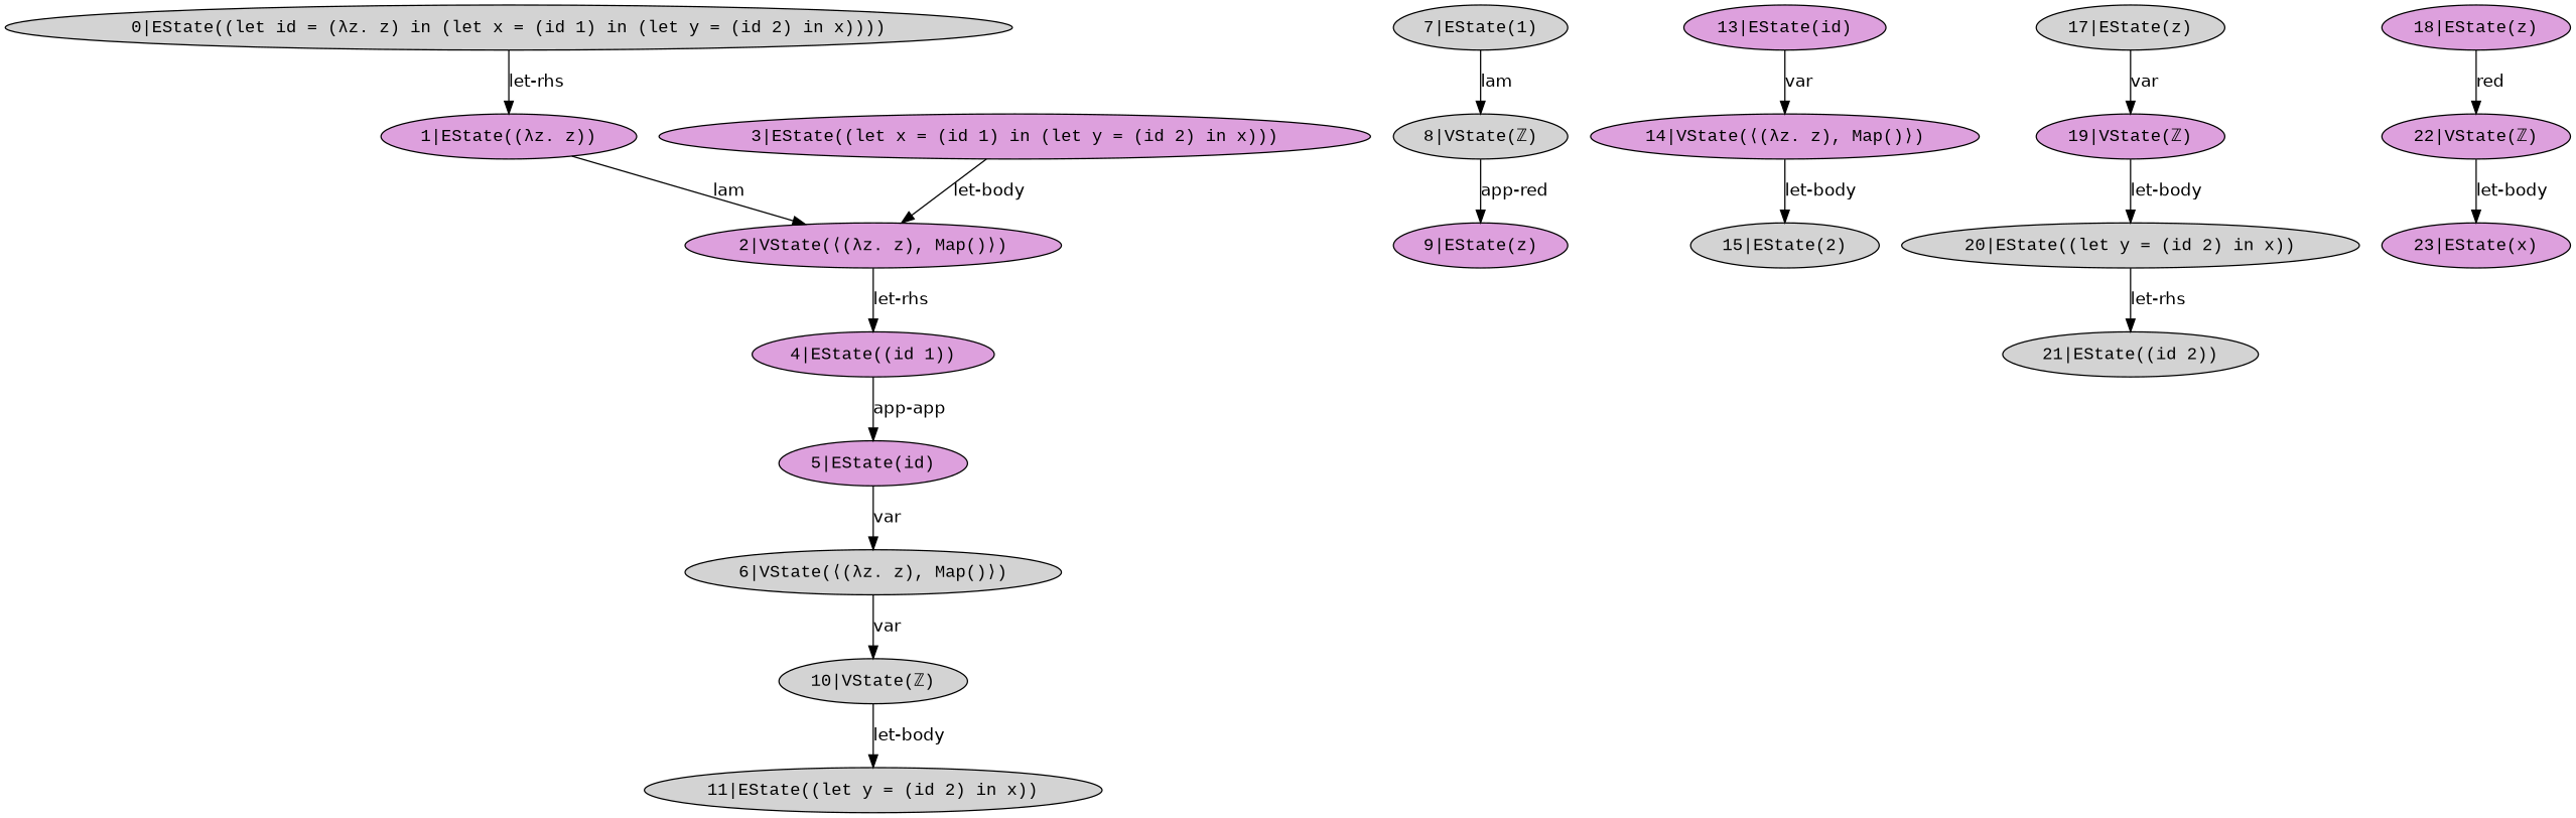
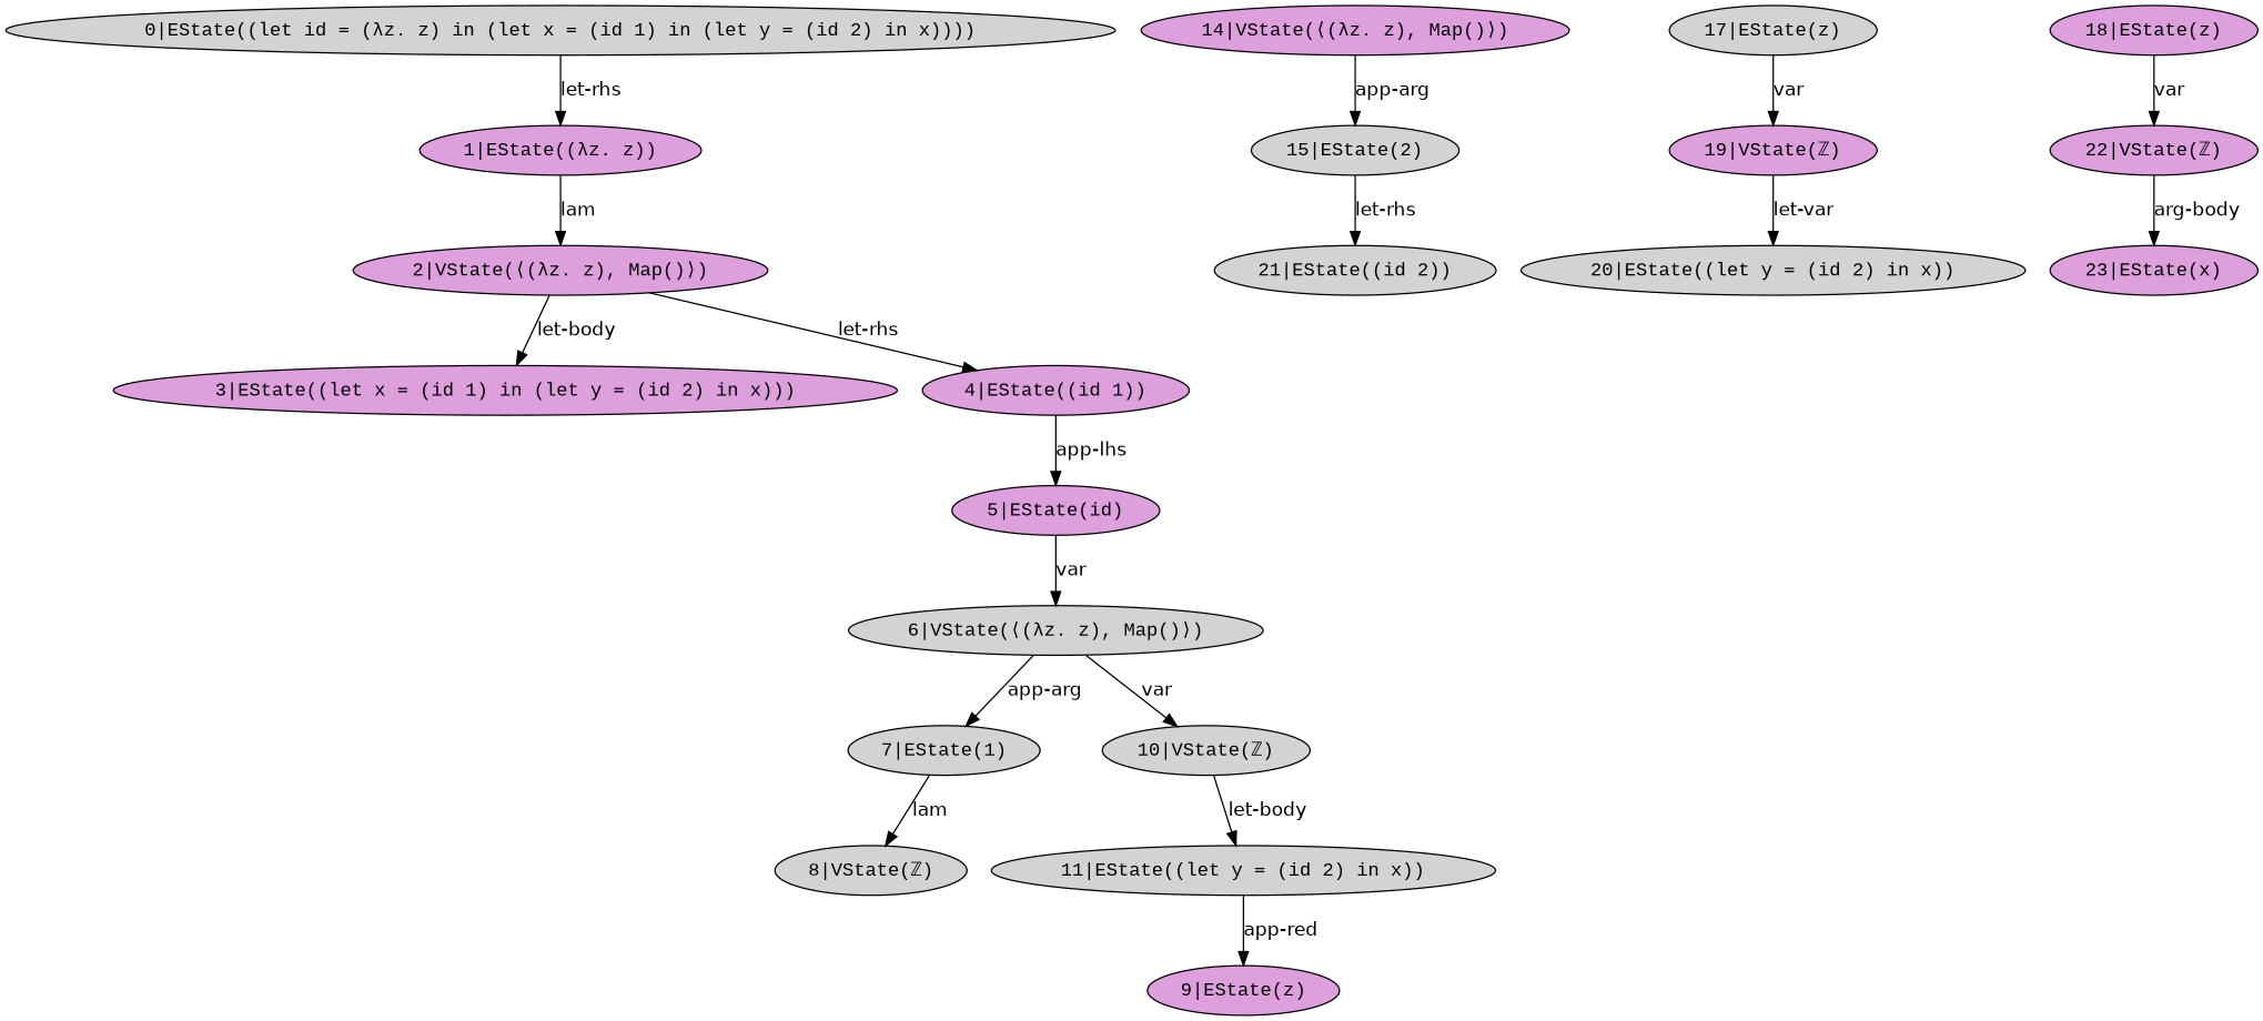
  digraph {
    node [fillcolor=plum fontname="Courier New" style=filled]
    edge [fontname=helvetica]
    n1 [fillcolor=lightgrey label="0|EState((let id = (λz. z) in (let x = (id 1) in (let y = (id 2) in x))))"]
    n2 [label="1|EState((λz. z))"]
    n3 [label="2|VState(⟨(λz. z), Map()⟩)"]
    n4 [label="3|EState((let x = (id 1) in (let y = (id 2) in x)))"]
    n5 [label="4|EState((id 1))"]
    n6 [label="5|EState(id)"]
    n7 [fillcolor=lightgrey label="6|VState(⟨(λz. z), Map()⟩)"]
    n8 [fillcolor=lightgrey label="7|EState(1)"]
    n9 [fillcolor=lightgrey label="10|VState(ℤ)"]
    n10 [fillcolor=lightgrey label="8|VState(ℤ)"]
    n11 [label="9|EState(z)"]
    n12 [fillcolor=lightgrey label="11|EState((let y = (id 2) in x))"]
-   n13 [label="13|EState(id)"]
    n14 [label="14|VState(⟨(λz. z), Map()⟩)"]
    n15 [fillcolor=lightgrey label="15|EState(2)"]
    n16 [fillcolor=lightgrey label="17|EState(z)"]
    n17 [label="19|VState(ℤ)"]
    n18 [label="18|EState(z)"]
    n19 [label="22|VState(ℤ)"]
    n20 [fillcolor=lightgrey label="20|EState((let y = (id 2) in x))"]
    n21 [label="23|EState(x)"]
    n22 [fillcolor=lightgrey label="21|EState((id 2))"]
    n1 -> n2 [label="let-rhs"]
    n2 -> n3 [label=lam]
-   n4 -> n3 [label="let-body"]
+   n3 -> n4 [label="let-body"]
    n3 -> n5 [label="let-rhs"]
-   n5 -> n6 [label="app-app"]
+   n5 -> n6 [label="app-lhs"]
    n6 -> n7 [label=var]
+   n7 -> n8 [label="app-arg"]
    n7 -> n9 [label=var]
    n8 -> n10 [label=lam]
    n9 -> n12 [label="let-body"]
-   n10 -> n11 [label="app-red"]
-   n13 -> n14 [label=var]
-   n14 -> n15 [label="let-body"]
+   n12 -> n11 [label="app-red"]
+   n14 -> n15 [label="app-arg"]
    n16 -> n17 [label=var]
-   n17 -> n20 [label="let-body"]
-   n18 -> n19 [label=red]
-   n19 -> n21 [label="let-body"]
-   n20 -> n22 [label="let-rhs"]
+   n17 -> n20 [label="let-var"]
+   n18 -> n19 [label=var]
+   n19 -> n21 [label="arg-body"]
+   n15 -> n22 [label="let-rhs"]
  }
